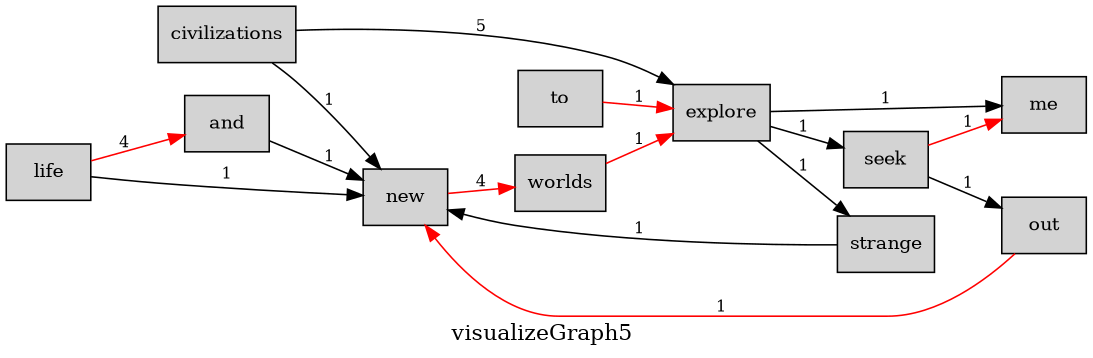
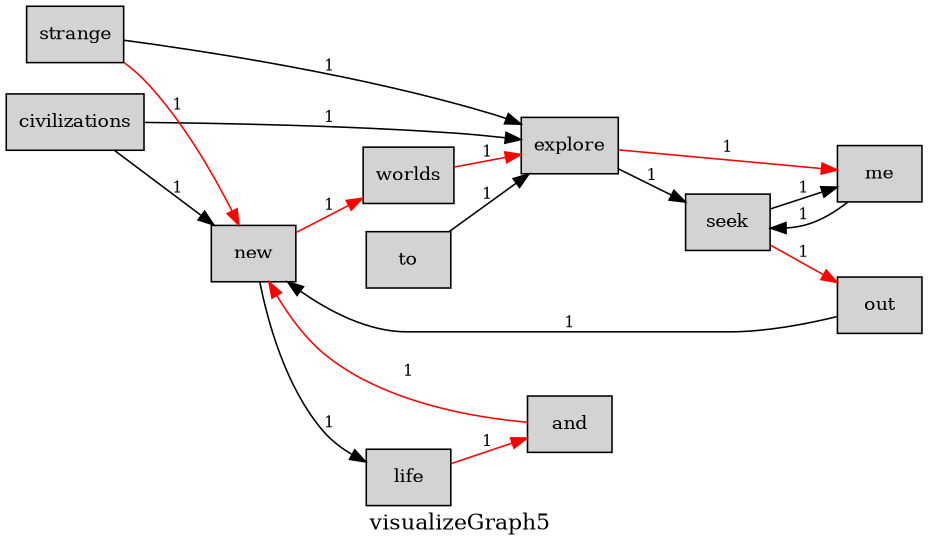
  digraph {
    label="visualizeGraph5 "
    rankdir=LR
    splines=true
    node [fillcolor=lightgrey fontsize=12 shape=box style=filled]
    edge [color=black fontsize=10]
    new
    worlds
    life
    explore
    civilizations
    and
    to
    seek
    me
    strange
    out
-   new -> worlds [color=red label=4]
-   life -> new [label=1]
+   new -> worlds [color=red label=1]
+   new -> life [label=1]
    worlds -> explore [color=red label=1]
-   life -> and [color=red label=4]
+   life -> and [color=red label=1]
    explore -> seek [label=1]
-   explore -> me [label=1]
-   explore -> strange [label=1]
+   explore -> me [color=red label=1]
+   strange -> explore [label=1]
    civilizations -> new [label=1]
-   civilizations -> explore [label=5]
-   and -> new [label=1]
-   to -> explore [color=red label=1]
-   seek -> me [color=red label=1]
-   seek -> out [label=1]
-   strange -> new [label=1]
-   out -> new [color=red label=1]
+   civilizations -> explore [label=1]
+   and -> new [color=red label=1]
+   to -> explore [label=1]
+   seek -> me [label=1]
+   seek -> out [color=red label=1]
+   me -> seek [label=1]
+   strange -> new [color=red label=1]
+   out -> new [label=1]
  }
